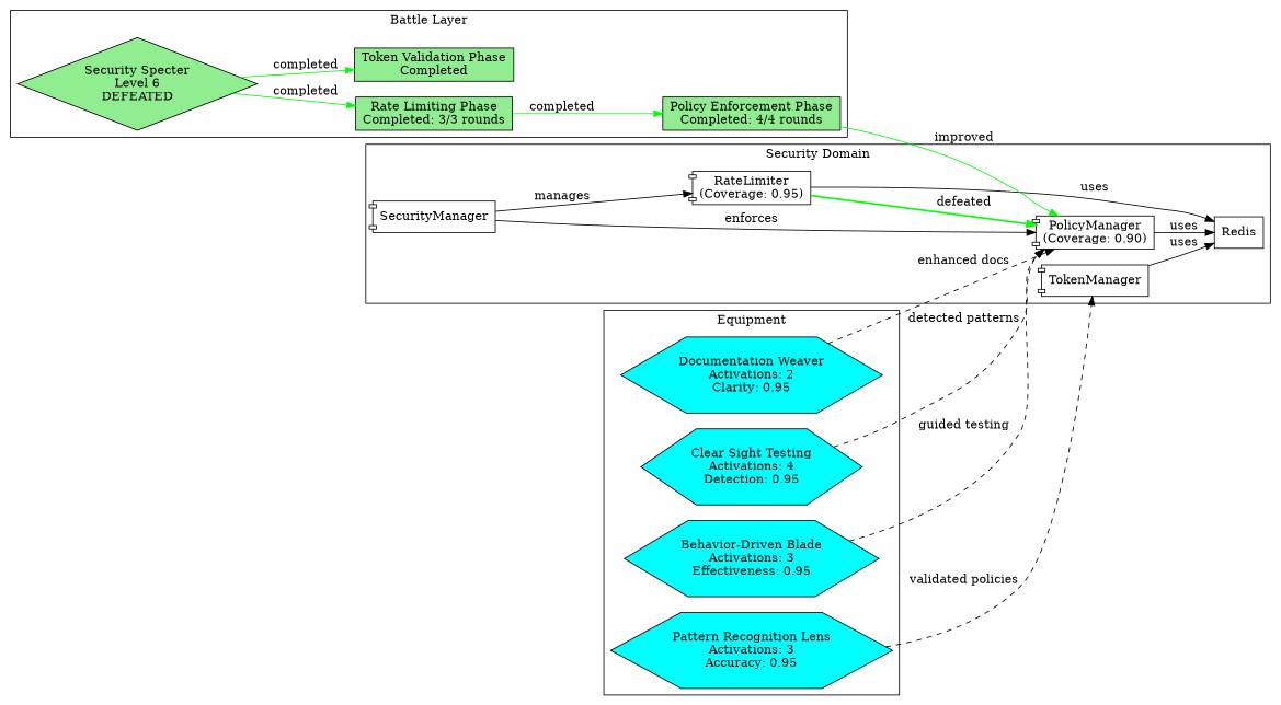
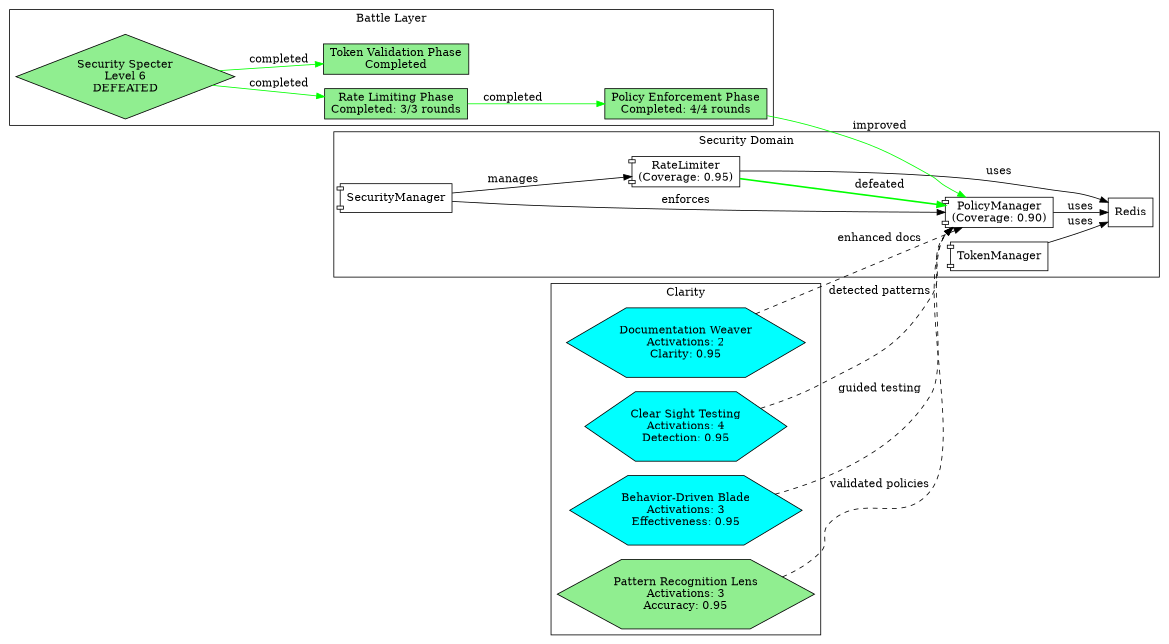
  digraph {
    rankdir=LR
    node [fillcolor=white shape=component style=filled]
    n1 [label="RateLimiter\n(Coverage: 0.95)"]
    Redis [shape=box]
    TokenManager
    SecurityManager
    n5 [label="PolicyManager\n(Coverage: 0.90)"]
    n6 [fillcolor=lightgreen label="Security Specter\nLevel 6\nDEFEATED" shape=diamond]
    n7 [fillcolor=lightgreen label="Rate Limiting Phase\nCompleted: 3/3 rounds" shape=box]
    n8 [fillcolor=lightgreen label="Token Validation Phase\nCompleted" shape=box]
    n9 [fillcolor=lightgreen label="Policy Enforcement Phase\nCompleted: 4/4 rounds" shape=box]
    n10 [fillcolor=cyan label="Clear Sight Testing\nActivations: 4\nDetection: 0.95" shape=hexagon]
    n11 [fillcolor=cyan label="Behavior-Driven Blade\nActivations: 3\nEffectiveness: 0.95" shape=hexagon]
    n12 [fillcolor=cyan label="Documentation Weaver\nActivations: 2\nClarity: 0.95" shape=hexagon]
-   n13 [fillcolor=cyan label="Pattern Recognition Lens\nActivations: 3\nAccuracy: 0.95" shape=hexagon]
+   n13 [fillcolor=lightgreen label="Pattern Recognition Lens\nActivations: 3\nAccuracy: 0.95" shape=hexagon]
    subgraph cluster_1 {
      label="Security Domain"
      n1
      Redis
      TokenManager
      SecurityManager
      n5
    }
    subgraph cluster_2 {
      label="Battle Layer"
      n6
      n7
      n8
      n9
    }
    subgraph cluster_3 {
-     label=Equipment
+     label=Clarity
      n10
      n11
      n12
      n13
    }
    n1 -> Redis [label=uses]
    n1 -> n5 [color=green label=defeated style=bold]
    TokenManager -> Redis [label=uses]
    SecurityManager -> n1 [label=manages]
    SecurityManager -> n5 [label=enforces]
    n5 -> Redis [label=uses]
    n6 -> n7 [color=green label=completed]
    n6 -> n8 [color=green label=completed]
    n7 -> n9 [color=green label=completed]
    n9 -> n5 [color=green label=improved]
    n10 -> n5 [label="detected patterns" style=dashed]
    n11 -> n5 [label="guided testing" style=dashed]
    n12 -> n5 [label="enhanced docs" style=dashed]
-   n13 -> TokenManager [label="validated policies" style=dashed]
+   n13 -> n5 [label="validated policies" style=dashed]
  }
